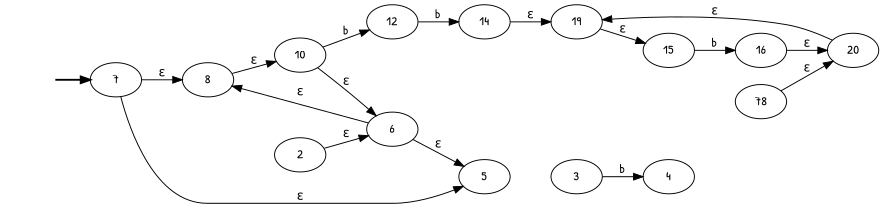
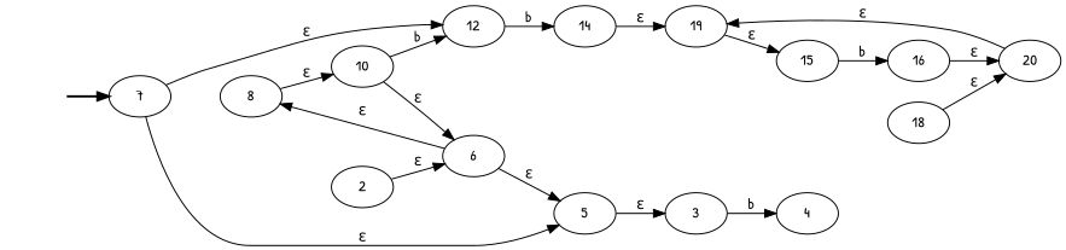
  digraph {
    fontname="Patrick Hand"
    rankdir=LR
    node [fontname="Patrick Hand"]
    edge [fontname="Patrick Hand"]
    fake [style=invisible]
    7 [root=true]
    8
    5
    10
    3
    12
    6
    4
    14
    2
    19
    15
    16
-   18 [label=78]
+   18
    20
    fake -> 7 [style=bold]
-   7 -> 8 [label="ε"]
+   7 -> 12 [label="ε"]
    7 -> 5 [label="ε"]
    8 -> 10 [label="ε"]
+   5 -> 3 [label="ε"]
    10 -> 12 [label=b]
    10 -> 6 [label="ε"]
    3 -> 4 [label=b]
    12 -> 14 [label=b]
    6 -> 8 [label="ε"]
    6 -> 5 [label="ε"]
    14 -> 19 [label="ε"]
    2 -> 6 [label="ε"]
    19 -> 15 [label="ε"]
    15 -> 16 [label=b]
    16 -> 20 [label="ε"]
    18 -> 20 [label="ε"]
    20 -> 19 [label="ε"]
  }
